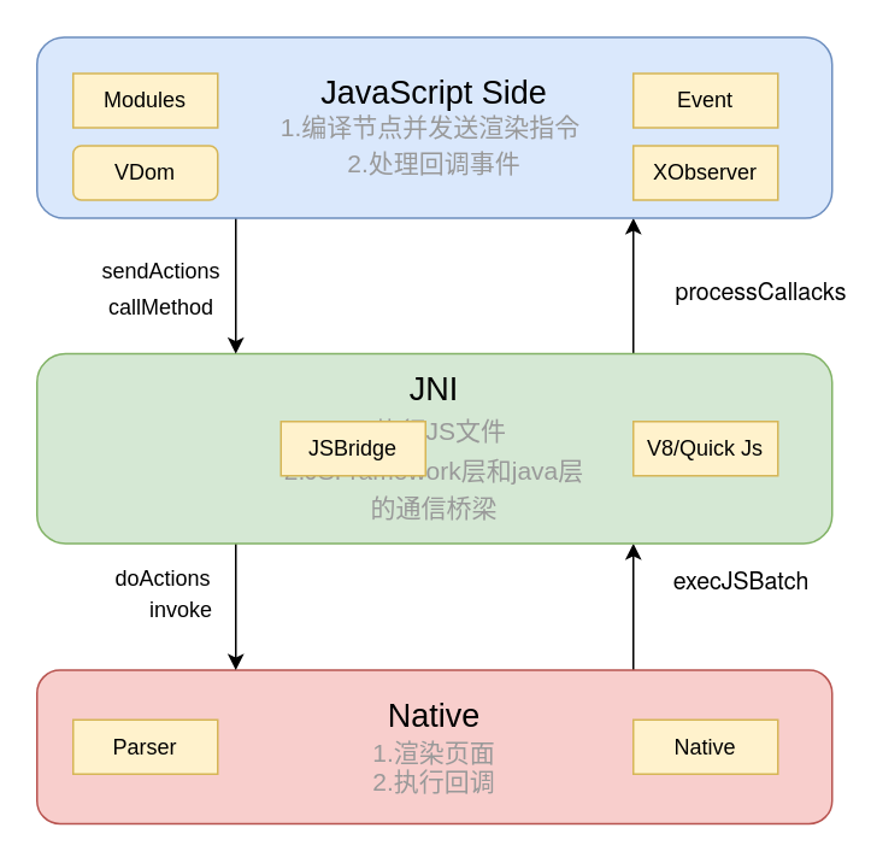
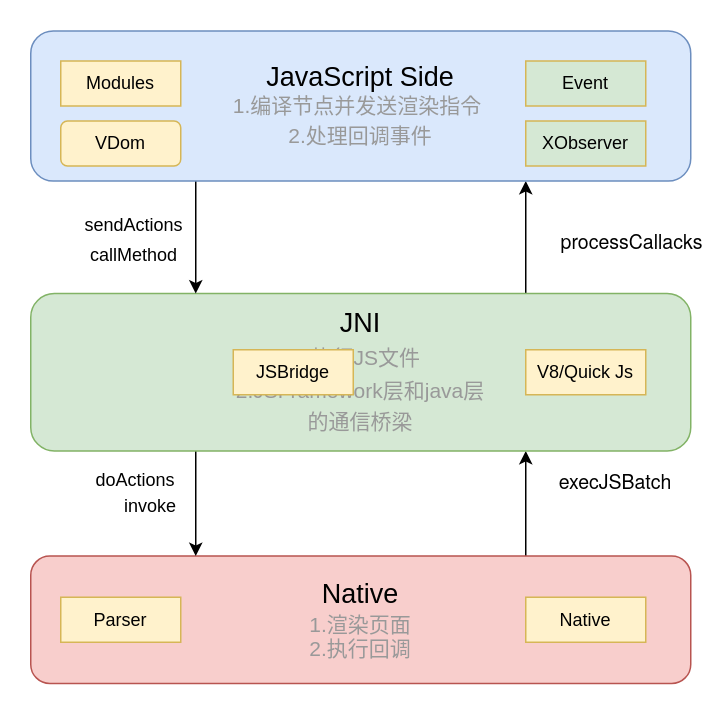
  <mxCell id="0" />
  <mxCell id="1" parent="0" />
  <mxCell id="2" style="edgeStyle=orthogonalEdgeStyle;rounded=0;orthogonalLoop=1;jettySize=auto;html=1;exitX=0.75;exitY=0;exitDx=0;exitDy=0;entryX=0.75;entryY=1;entryDx=0;entryDy=0;" parent="1" source="3" target="6" edge="1"><mxGeometry relative="1" as="geometry" /></mxCell>
  <mxCell id="3" value="&lt;font&gt;&lt;font size=&quot;4&quot;&gt;Native&lt;/font&gt;&lt;br&gt;&lt;font style=&quot;font-size: 14px&quot; color=&quot;#999999&quot;&gt;1.渲染页面 &lt;br&gt;2.执行回调&lt;/font&gt;&lt;br&gt;&lt;/font&gt;" style="rounded=1;whiteSpace=wrap;html=1;fillColor=#f8cecc;strokeColor=#b85450;" parent="1" vertex="1"><mxGeometry x="20" y="370" width="440" height="85" as="geometry" /></mxCell>
  <mxCell id="4" style="edgeStyle=orthogonalEdgeStyle;rounded=0;orthogonalLoop=1;jettySize=auto;html=1;exitX=0.25;exitY=1;exitDx=0;exitDy=0;entryX=0.25;entryY=0;entryDx=0;entryDy=0;" parent="1" source="6" target="3" edge="1"><mxGeometry relative="1" as="geometry" /></mxCell>
  <mxCell id="5" style="edgeStyle=orthogonalEdgeStyle;rounded=0;orthogonalLoop=1;jettySize=auto;html=1;exitX=0.75;exitY=0;exitDx=0;exitDy=0;entryX=0.75;entryY=1;entryDx=0;entryDy=0;" parent="1" source="6" target="8" edge="1"><mxGeometry relative="1" as="geometry" /></mxCell>
  <mxCell id="6" value="&lt;font style=&quot;font-size: 18px&quot;&gt;JNI&lt;br&gt;&lt;span style=&quot;color: rgb(153 , 153 , 153) ; font-size: 14px&quot;&gt;1.执行JS文件&amp;nbsp;&lt;/span&gt;&lt;br style=&quot;color: rgb(153 , 153 , 153) ; font-size: 14px&quot;&gt;&lt;span style=&quot;color: rgb(153 , 153 , 153) ; font-size: 14px&quot;&gt;2.JSFramework层和java层&lt;br&gt;的通信桥梁&lt;/span&gt;&lt;br&gt;&lt;/font&gt;" style="rounded=1;whiteSpace=wrap;html=1;fillColor=#d5e8d4;strokeColor=#82b366;" parent="1" vertex="1"><mxGeometry x="20" y="195" width="440" height="105" as="geometry" /></mxCell>
  <mxCell id="7" style="edgeStyle=orthogonalEdgeStyle;rounded=0;orthogonalLoop=1;jettySize=auto;html=1;exitX=0.25;exitY=1;exitDx=0;exitDy=0;entryX=0.25;entryY=0;entryDx=0;entryDy=0;" parent="1" source="8" target="6" edge="1"><mxGeometry relative="1" as="geometry" /></mxCell>
  <mxCell id="8" value="&lt;font size=&quot;4&quot;&gt;&lt;br&gt;JavaScript Side&lt;br&gt;&lt;/font&gt;&lt;span style=&quot;color: rgb(153 , 153 , 153) ; font-size: 14px&quot;&gt;1.编译节点并发送渲染指令&amp;nbsp;&lt;/span&gt;&lt;br style=&quot;color: rgb(153 , 153 , 153) ; font-size: 14px&quot;&gt;&lt;span style=&quot;color: rgb(153 , 153 , 153) ; font-size: 14px&quot;&gt;2.处理回调事件&lt;/span&gt;&lt;font size=&quot;4&quot;&gt;&lt;br&gt;&lt;br&gt;&lt;/font&gt;" style="rounded=1;whiteSpace=wrap;html=1;fillColor=#dae8fc;strokeColor=#6c8ebf;" parent="1" vertex="1"><mxGeometry x="20" y="20" width="440" height="100" as="geometry" /></mxCell>
  <mxCell id="9" value="callMethod" style="text;html=1;strokeColor=none;fillColor=none;align=center;verticalAlign=middle;whiteSpace=wrap;rounded=0;" parent="1" vertex="1"><mxGeometry x="69" y="160" width="40" height="20" as="geometry" /></mxCell>
  <mxCell id="10" value="invoke" style="text;html=1;strokeColor=none;fillColor=none;align=center;verticalAlign=middle;whiteSpace=wrap;rounded=0;" parent="1" vertex="1"><mxGeometry x="80" y="327" width="40" height="20" as="geometry" /></mxCell>
  <mxCell id="11" value="Modules" style="rounded=0;whiteSpace=wrap;html=1;fillColor=#fff2cc;strokeColor=#d6b656;" parent="1" vertex="1"><mxGeometry x="40" y="40" width="80" height="30" as="geometry" /></mxCell>
  <mxCell id="12" value="VDom" style="whiteSpace=wrap;html=1;fillColor=#fff2cc;strokeColor=#d6b656;rounded=1;" parent="1" vertex="1"><mxGeometry x="40" y="80" width="80" height="30" as="geometry" /></mxCell>
- <mxCell id="13" value="Event" style="rounded=0;whiteSpace=wrap;html=1;strokeColor=#d6b656;fillColor=#fff2cc;" parent="1" vertex="1"><mxGeometry x="350" y="40" width="80" height="30" as="geometry" /></mxCell>
- <mxCell id="14" value="XObserver" style="rounded=0;whiteSpace=wrap;html=1;fillColor=#fff2cc;strokeColor=#d6b656;" parent="1" vertex="1"><mxGeometry x="350" y="80" width="80" height="30" as="geometry" /></mxCell>
+ <mxCell id="13" value="Event" style="rounded=0;whiteSpace=wrap;html=1;strokeColor=#d6b656;fillColor=#d5e8d4;" parent="1" vertex="1"><mxGeometry x="350" y="40" width="80" height="30" as="geometry" /></mxCell>
+ <mxCell id="14" value="XObserver" style="rounded=0;whiteSpace=wrap;html=1;fillColor=#d5e8d4;strokeColor=#d6b656;" parent="1" vertex="1"><mxGeometry x="350" y="80" width="80" height="30" as="geometry" /></mxCell>
  <mxCell id="15" value="sendActions" style="text;html=1;strokeColor=none;fillColor=none;align=center;verticalAlign=middle;whiteSpace=wrap;rounded=0;" parent="1" vertex="1"><mxGeometry x="69" y="140" width="40" height="20" as="geometry" /></mxCell>
  <mxCell id="16" value="doActions" style="text;html=1;strokeColor=none;fillColor=none;align=center;verticalAlign=middle;whiteSpace=wrap;rounded=0;" parent="1" vertex="1"><mxGeometry x="70" y="310" width="40" height="20" as="geometry" /></mxCell>
  <mxCell id="17" value="&lt;p style=&quot;margin: 0px ; font-stretch: normal ; font-size: 13px ; line-height: normal ; font-family: &amp;#34;helvetica neue&amp;#34;&quot;&gt;execJSBatch&lt;/p&gt;" style="text;html=1;strokeColor=none;fillColor=none;align=center;verticalAlign=middle;whiteSpace=wrap;rounded=0;" parent="1" vertex="1"><mxGeometry x="390" y="310" width="40" height="20" as="geometry" /></mxCell>
  <mxCell id="18" value="&lt;p style=&quot;margin: 0px ; font-stretch: normal ; font-size: 13px ; line-height: normal ; font-family: &amp;#34;helvetica neue&amp;#34;&quot;&gt;processCallacks&lt;/p&gt;" style="text;html=1;strokeColor=none;fillColor=none;align=center;verticalAlign=middle;whiteSpace=wrap;rounded=0;" parent="1" vertex="1"><mxGeometry x="401" y="150" width="40" height="20" as="geometry" /></mxCell>
  <mxCell id="19" value="JSBridge" style="rounded=0;whiteSpace=wrap;html=1;fillColor=#fff2cc;strokeColor=#d6b656;" parent="1" vertex="1"><mxGeometry x="155" y="232.5" width="80" height="30" as="geometry" /></mxCell>
  <mxCell id="20" value="V8/Quick Js" style="rounded=0;whiteSpace=wrap;html=1;fillColor=#fff2cc;strokeColor=#d6b656;" parent="1" vertex="1"><mxGeometry x="350" y="232.5" width="80" height="30" as="geometry" /></mxCell>
  <mxCell id="21" value="Parser" style="rounded=0;whiteSpace=wrap;html=1;fillColor=#fff2cc;strokeColor=#d6b656;" parent="1" vertex="1"><mxGeometry x="40" y="397.5" width="80" height="30" as="geometry" /></mxCell>
  <mxCell id="22" value="Native" style="rounded=0;whiteSpace=wrap;html=1;fillColor=#fff2cc;strokeColor=#d6b656;" parent="1" vertex="1"><mxGeometry x="350" y="397.5" width="80" height="30" as="geometry" /></mxCell>
